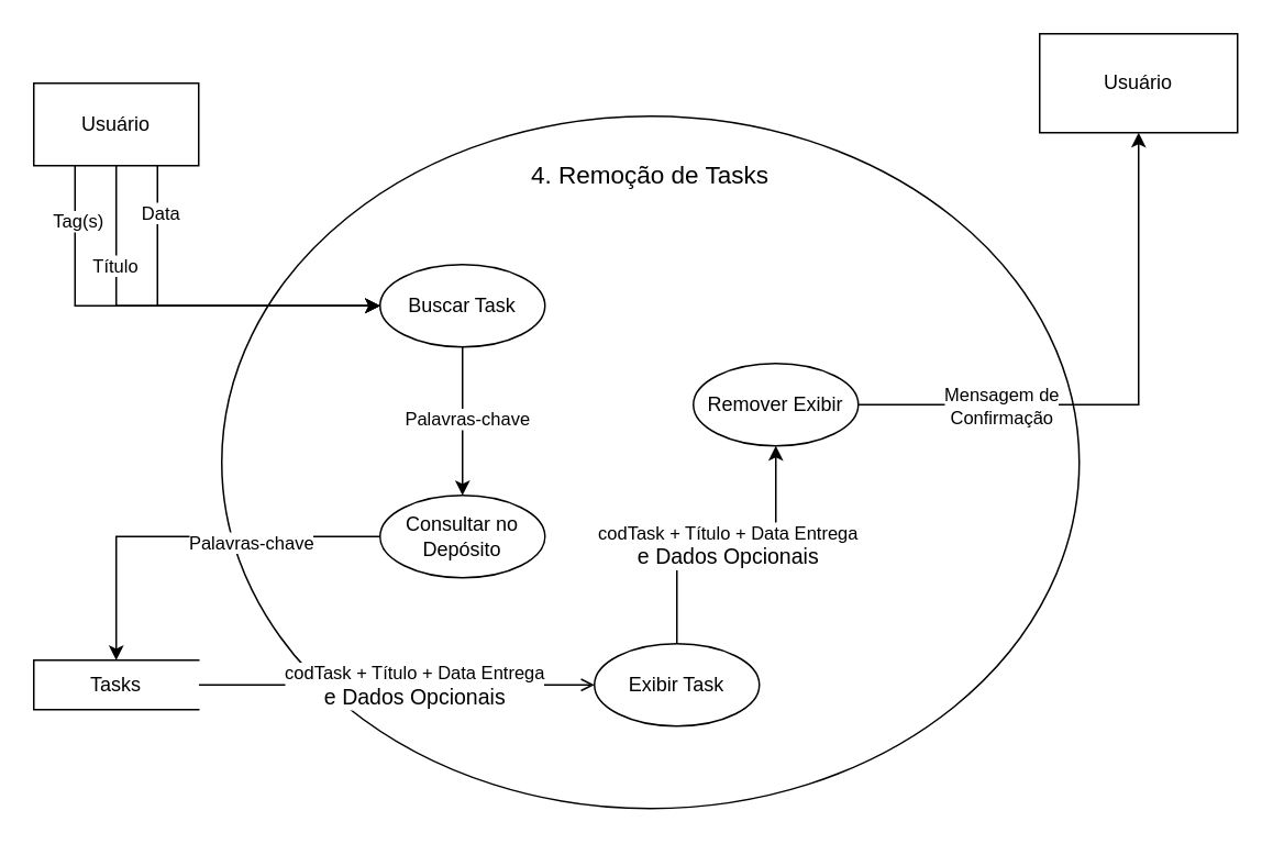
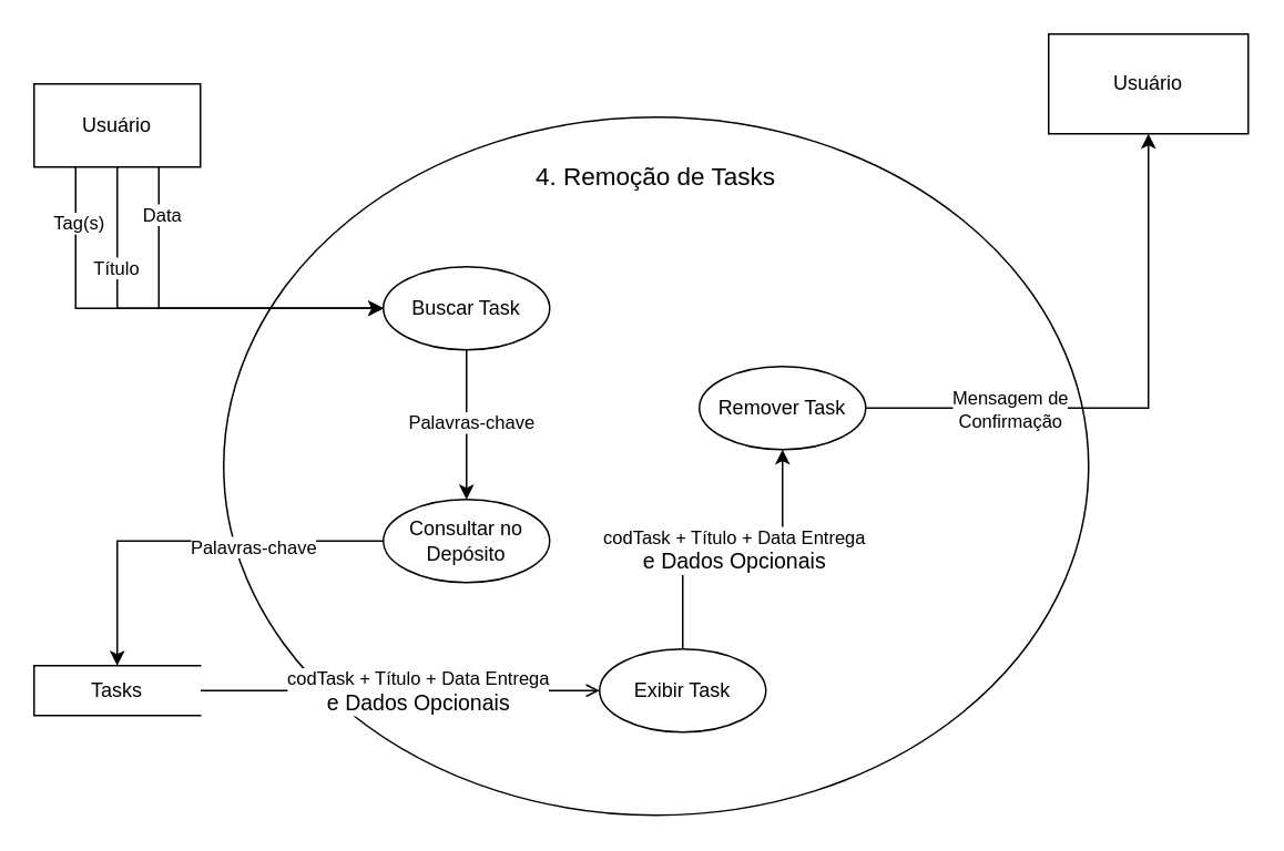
  <mxCell id="0" />
  <mxCell id="1" parent="0" />
  <mxCell id="2" value="" style="shape=ellipse;html=1;dashed=0;whiteSpace=wrap;perimeter=ellipsePerimeter;" vertex="1" parent="1"><mxGeometry x="134" y="70" width="520" height="420" as="geometry" /></mxCell>
  <mxCell id="3" style="edgeStyle=orthogonalEdgeStyle;rounded=0;orthogonalLoop=1;jettySize=auto;html=1;exitX=1;exitY=0.5;exitDx=0;exitDy=0;entryX=0;entryY=0.5;entryDx=0;entryDy=0;endArrow=open;" edge="1" parent="1" source="5" target="22"><mxGeometry relative="1" as="geometry" /></mxCell>
  <mxCell id="4" value="codTask + Título + Data Entrega&lt;br style=&quot;font-size: 13px;&quot;&gt;&lt;span style=&quot;font-size: 13px;&quot;&gt;e Dados Opcionais&lt;/span&gt;" style="edgeLabel;html=1;align=center;verticalAlign=middle;resizable=0;points=[];" vertex="1" connectable="0" parent="3"><mxGeometry x="0.214" y="-3" relative="1" as="geometry"><mxPoint x="-16" y="-3" as="offset" /></mxGeometry></mxCell>
  <mxCell id="5" value="Tasks" style="html=1;dashed=0;whiteSpace=wrap;shape=partialRectangle;right=0;" vertex="1" parent="1"><mxGeometry x="20" y="400" width="100" height="30" as="geometry" /></mxCell>
  <mxCell id="6" style="edgeStyle=orthogonalEdgeStyle;rounded=0;orthogonalLoop=1;jettySize=auto;html=1;exitX=0.5;exitY=1;exitDx=0;exitDy=0;entryX=0;entryY=0.5;entryDx=0;entryDy=0;" edge="1" parent="1" source="12" target="16"><mxGeometry relative="1" as="geometry" /></mxCell>
  <mxCell id="7" value="Título&amp;nbsp;" style="edgeLabel;html=1;align=center;verticalAlign=middle;resizable=0;points=[];" vertex="1" connectable="0" parent="6"><mxGeometry x="-0.142" y="-1" relative="1" as="geometry"><mxPoint x="-20" y="-26" as="offset" /></mxGeometry></mxCell>
  <mxCell id="8" style="edgeStyle=orthogonalEdgeStyle;rounded=0;orthogonalLoop=1;jettySize=auto;html=1;exitX=0.25;exitY=1;exitDx=0;exitDy=0;entryX=0;entryY=0.5;entryDx=0;entryDy=0;" edge="1" parent="1" source="12" target="16"><mxGeometry relative="1" as="geometry"><Array as="points"><mxPoint x="45" y="185" /></Array></mxGeometry></mxCell>
  <mxCell id="9" value="Tag(s)" style="edgeLabel;html=1;align=center;verticalAlign=middle;resizable=0;points=[];" vertex="1" connectable="0" parent="8"><mxGeometry x="-0.757" y="1" relative="1" as="geometry"><mxPoint as="offset" /></mxGeometry></mxCell>
  <mxCell id="10" style="edgeStyle=orthogonalEdgeStyle;rounded=0;orthogonalLoop=1;jettySize=auto;html=1;exitX=0.75;exitY=1;exitDx=0;exitDy=0;entryX=0;entryY=0.5;entryDx=0;entryDy=0;" edge="1" parent="1" source="12" target="16"><mxGeometry relative="1" as="geometry" /></mxCell>
  <mxCell id="11" value="Data" style="edgeLabel;html=1;align=center;verticalAlign=middle;resizable=0;points=[];" vertex="1" connectable="0" parent="10"><mxGeometry x="-0.746" y="1" relative="1" as="geometry"><mxPoint as="offset" /></mxGeometry></mxCell>
  <mxCell id="12" value="Usuário" style="html=1;dashed=0;whiteSpace=wrap;" vertex="1" parent="1"><mxGeometry x="20" y="50" width="100" height="50" as="geometry" /></mxCell>
  <mxCell id="13" value="&lt;font style=&quot;font-size: 15px;&quot;&gt;4. Remoção de Tasks&lt;/font&gt;" style="text;html=1;strokeColor=none;fillColor=none;align=center;verticalAlign=middle;whiteSpace=wrap;rounded=0;" vertex="1" parent="1"><mxGeometry x="312" y="90" width="164" height="30" as="geometry" /></mxCell>
  <mxCell id="14" value="" style="edgeStyle=orthogonalEdgeStyle;rounded=0;orthogonalLoop=1;jettySize=auto;html=1;entryX=0.5;entryY=0;entryDx=0;entryDy=0;" edge="1" parent="1" source="16" target="19"><mxGeometry relative="1" as="geometry"><mxPoint x="280" y="290" as="targetPoint" /></mxGeometry></mxCell>
  <mxCell id="15" value="Palavras-chave" style="edgeLabel;html=1;align=center;verticalAlign=middle;resizable=0;points=[];" vertex="1" connectable="0" parent="14"><mxGeometry x="-0.049" y="2" relative="1" as="geometry"><mxPoint as="offset" /></mxGeometry></mxCell>
  <mxCell id="16" value="Buscar Task" style="shape=ellipse;html=1;dashed=0;whiteSpace=wrap;perimeter=ellipsePerimeter;" vertex="1" parent="1"><mxGeometry x="230" y="160" width="100" height="50" as="geometry" /></mxCell>
  <mxCell id="17" style="edgeStyle=orthogonalEdgeStyle;rounded=0;orthogonalLoop=1;jettySize=auto;html=1;exitX=0;exitY=0.5;exitDx=0;exitDy=0;entryX=0.5;entryY=0;entryDx=0;entryDy=0;" edge="1" parent="1" source="19" target="5"><mxGeometry relative="1" as="geometry" /></mxCell>
  <mxCell id="18" value="Palavras-chave" style="edgeLabel;html=1;align=center;verticalAlign=middle;resizable=0;points=[];" vertex="1" connectable="0" parent="17"><mxGeometry x="-0.331" y="3" relative="1" as="geometry"><mxPoint as="offset" /></mxGeometry></mxCell>
  <mxCell id="19" value="Consultar no Depósito" style="shape=ellipse;html=1;dashed=0;whiteSpace=wrap;perimeter=ellipsePerimeter;" vertex="1" parent="1"><mxGeometry x="230" y="300" width="100" height="50" as="geometry" /></mxCell>
  <mxCell id="20" value="" style="edgeStyle=orthogonalEdgeStyle;rounded=0;orthogonalLoop=1;jettySize=auto;html=1;" edge="1" parent="1" source="22" target="25"><mxGeometry relative="1" as="geometry" /></mxCell>
  <mxCell id="21" value="codTask + Título + Data Entrega&lt;br style=&quot;font-size: 13px;&quot;&gt;&lt;span style=&quot;font-size: 13px;&quot;&gt;e Dados Opcionais&lt;/span&gt;" style="edgeLabel;html=1;align=center;verticalAlign=middle;resizable=0;points=[];" vertex="1" connectable="0" parent="20"><mxGeometry x="0.049" y="-4" relative="1" as="geometry"><mxPoint x="-4" y="-4" as="offset" /></mxGeometry></mxCell>
  <mxCell id="22" value="Exibir Task" style="shape=ellipse;html=1;dashed=0;whiteSpace=wrap;perimeter=ellipsePerimeter;" vertex="1" parent="1"><mxGeometry x="360" y="390" width="100" height="50" as="geometry" /></mxCell>
  <mxCell id="23" value="" style="edgeStyle=orthogonalEdgeStyle;rounded=0;orthogonalLoop=1;jettySize=auto;html=1;" edge="1" parent="1" source="25" target="26"><mxGeometry relative="1" as="geometry" /></mxCell>
  <mxCell id="24" value="Mensagem de&lt;br&gt;Confirmação" style="edgeLabel;html=1;align=center;verticalAlign=middle;resizable=0;points=[];" vertex="1" connectable="0" parent="23"><mxGeometry x="-0.484" y="-4" relative="1" as="geometry"><mxPoint y="-4" as="offset" /></mxGeometry></mxCell>
- <mxCell id="25" value="Remover Exibir" style="shape=ellipse;html=1;dashed=0;whiteSpace=wrap;perimeter=ellipsePerimeter;" vertex="1" parent="1"><mxGeometry x="420" y="220" width="100" height="50" as="geometry" /></mxCell>
+ <mxCell id="25" value="Remover Task" style="shape=ellipse;html=1;dashed=0;whiteSpace=wrap;perimeter=ellipsePerimeter;" vertex="1" parent="1"><mxGeometry x="420" y="220" width="100" height="50" as="geometry" /></mxCell>
  <mxCell id="26" value="Usuário" style="whiteSpace=wrap;html=1;dashed=0;" vertex="1" parent="1"><mxGeometry x="630" y="20" width="120" height="60" as="geometry" /></mxCell>
